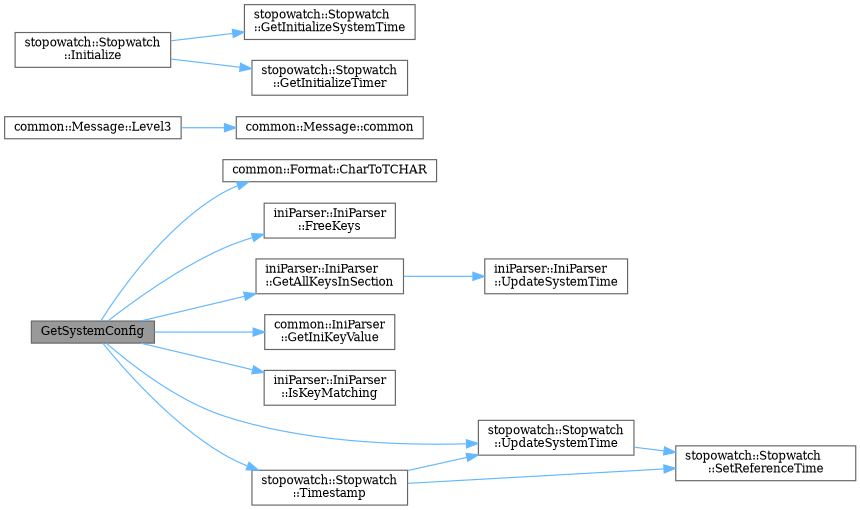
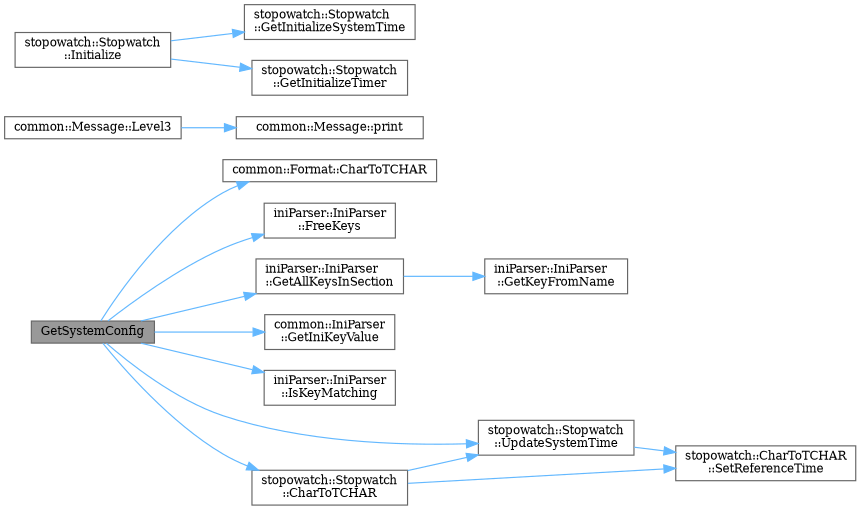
  digraph {
    fontname="DejaVu Serif"
    rankdir=LR
    node [color=grey40 fillcolor=white fontname="DejaVu Serif" fontsize=10 shape=box style=filled]
    edge [color=steelblue1 fontname="DejaVu Serif" fontsize=10 labelfontname=Helvetica labelfontsize=10 style=solid]
    n1 [color=gray40 fillcolor=grey60 fontcolor=black height=0.2 label=GetSystemConfig width=0.4]
    n2 [height=0.2 label="common::Format::CharToTCHAR" width=0.4]
    n3 [height=0.2 label="iniParser::IniParser\l::FreeKeys" width=0.4]
    n4 [height=0.2 label="iniParser::IniParser\l::GetAllKeysInSection" width=0.4]
    n5 [height=0.2 label="common::IniParser\l::GetIniKeyValue" width=0.4]
    n6 [height=0.2 label="iniParser::IniParser\l::IsKeyMatching" width=0.4]
-   n7 [height=0.2 label="stopowatch::Stopwatch\l::Timestamp" width=0.4]
+   n7 [height=0.2 label="stopowatch::Stopwatch\l::CharToTCHAR" width=0.4]
    n8 [height=0.2 label="stopowatch::Stopwatch\l::UpdateSystemTime" width=0.4]
-   n9 [height=0.2 label="iniParser::IniParser\l::UpdateSystemTime" width=0.4]
+   n9 [height=0.2 label="iniParser::IniParser\l::GetKeyFromName" width=0.4]
    n10 [height=0.2 label="common::Message::Level3" width=0.4]
-   n11 [height=0.2 label="common::Message::common" width=0.4]
-   n12 [height=0.2 label="stopowatch::Stopwatch\l::SetReferenceTime" width=0.4]
+   n11 [height=0.2 label="common::Message::print" width=0.4]
+   n12 [height=0.2 label="stopowatch::CharToTCHAR\l::SetReferenceTime" width=0.4]
    n13 [height=0.2 label="stopowatch::Stopwatch\l::Initialize" width=0.4]
    n14 [height=0.2 label="stopowatch::Stopwatch\l::GetInitializeSystemTime" width=0.4]
    n15 [height=0.2 label="stopowatch::Stopwatch\l::GetInitializeTimer" width=0.4]
    n1 -> n2
    n1 -> n3
    n1 -> n4
    n1 -> n5
    n1 -> n6
    n1 -> n7
    n1 -> n8
    n4 -> n9
    n7 -> n8
    n7 -> n12
    n8 -> n12
    n10 -> n11
    n13 -> n14
    n13 -> n15
  }
